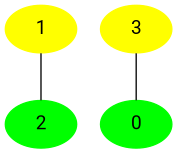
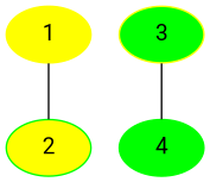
  graph {
    fontname=Roboto
    node [color=green fontname=Roboto style=filled]
    edge [fontname=Roboto]
-   2
+   2 [fillcolor=yellow]
    1 [color=yellow]
-   4 [label=0]
-   3 [color=yellow]
+   4
+   3 [color=yellow fillcolor=green]
    1 -- 2
    3 -- 4
  }
